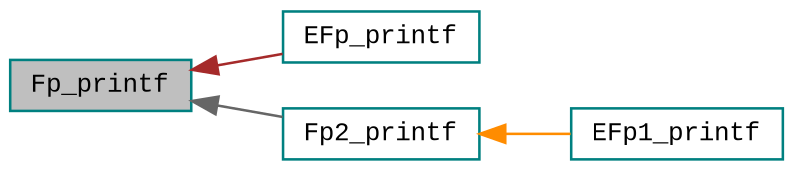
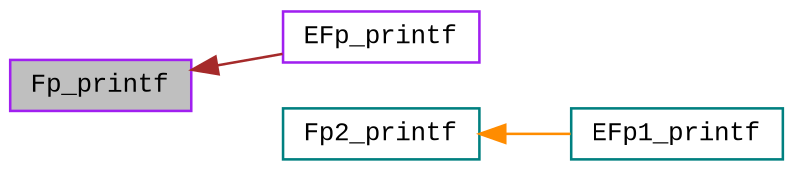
  digraph {
    fontname="Liberation Mono"
    rankdir=LR
    node [color=purple fillcolor=white fontname="Liberation Mono" fontsize=10 shape=record style=filled]
    edge [dir=back fontname="Liberation Mono" fontsize=10 labelfontname=Helvetica labelfontsize=10 style=solid]
-   n1 [color=teal fillcolor=grey75 fontcolor=black height=0.2 label=Fp_printf width=0.4]
-   n2 [color=teal height=0.2 label=EFp_printf width=0.4]
+   n1 [fillcolor=grey75 fontcolor=black height=0.2 label=Fp_printf width=0.4]
+   n2 [height=0.2 label=EFp_printf width=0.4]
    n3 [color=teal height=0.2 label=Fp2_printf width=0.4]
    n4 [color=teal height=0.2 label=EFp1_printf width=0.4]
    n1 -> n2 [color=brown]
-   n1 -> n3 [color=gray40]
    n3 -> n4 [color=darkorange]
  }
